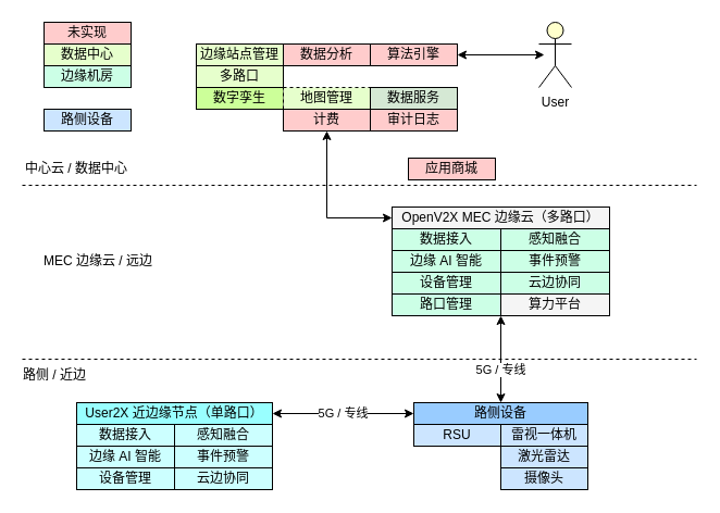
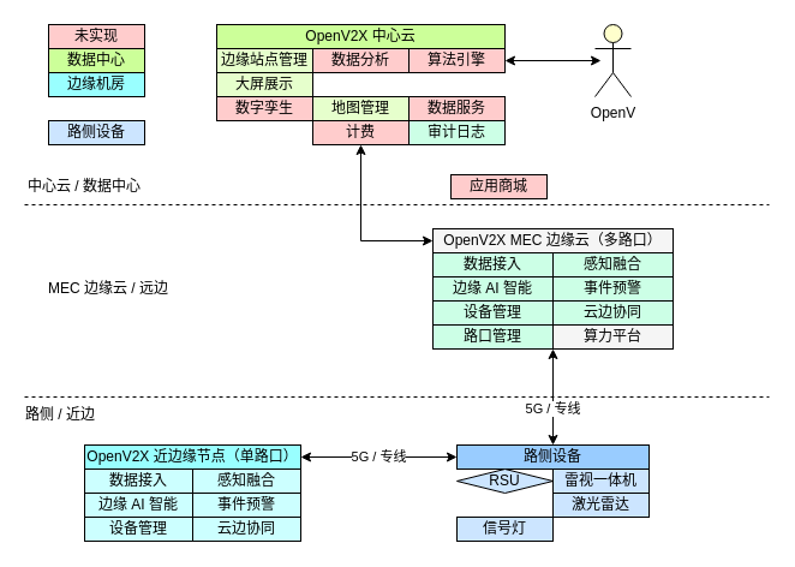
  <mxCell id="0" />
  <mxCell id="1" parent="0" />
- <mxCell id="2" value="User2X 近边缘节点（单路口）" style="rounded=0;whiteSpace=wrap;html=1;fillColor=#99FFFF;" parent="1" vertex="1"><mxGeometry x="70" y="370" width="180" height="20" as="geometry" /></mxCell>
+ <mxCell id="2" value="OpenV2X 近边缘节点（单路口）" style="rounded=0;whiteSpace=wrap;html=1;fillColor=#99FFFF;" parent="1" vertex="1"><mxGeometry x="70" y="370" width="180" height="20" as="geometry" /></mxCell>
  <mxCell id="3" value="云边协同" style="rounded=0;whiteSpace=wrap;html=1;fillColor=#CCFFFF;" parent="1" vertex="1"><mxGeometry x="160" y="430" width="90" height="20" as="geometry" /></mxCell>
  <mxCell id="4" value="数据接入" style="rounded=0;whiteSpace=wrap;html=1;fillColor=#CCFFFF;" parent="1" vertex="1"><mxGeometry x="70" y="390" width="90" height="20" as="geometry" /></mxCell>
  <mxCell id="5" value="感知融合" style="rounded=0;whiteSpace=wrap;html=1;fillColor=#CCFFFF;" parent="1" vertex="1"><mxGeometry x="160" y="390" width="90" height="20" as="geometry" /></mxCell>
  <mxCell id="6" value="边缘 AI 智能" style="rounded=0;whiteSpace=wrap;html=1;fillColor=#CCFFFF;" parent="1" vertex="1"><mxGeometry x="70" y="410" width="90" height="20" as="geometry" /></mxCell>
  <mxCell id="7" value="事件预警" style="rounded=0;whiteSpace=wrap;html=1;fillColor=#CCFFFF;" parent="1" vertex="1"><mxGeometry x="160" y="410" width="90" height="20" as="geometry" /></mxCell>
  <mxCell id="8" value="设备管理" style="rounded=0;whiteSpace=wrap;html=1;fillColor=#CCFFFF;" parent="1" vertex="1"><mxGeometry x="70" y="430" width="90" height="20" as="geometry" /></mxCell>
  <mxCell id="9" value="路侧设备" style="rounded=0;whiteSpace=wrap;html=1;fillColor=#99CCFF;" parent="1" vertex="1"><mxGeometry x="380" y="370" width="160" height="20" as="geometry" /></mxCell>
- <mxCell id="10" value="RSU" style="rounded=0;whiteSpace=wrap;html=1;fillColor=#CCE5FF;" parent="1" vertex="1"><mxGeometry x="380" y="390" width="80" height="20" as="geometry" /></mxCell>
- <mxCell id="11" value="摄像头" style="rounded=0;whiteSpace=wrap;html=1;fillColor=#CCE5FF;" parent="1" vertex="1"><mxGeometry x="460" y="430" width="80" height="20" as="geometry" /></mxCell>
+ <mxCell id="10" value="RSU" style="rhombus;whiteSpace=wrap;html=1;fillColor=#CCE5FF;" parent="1" vertex="1"><mxGeometry x="380" y="390" width="80" height="20" as="geometry" /></mxCell>
  <mxCell id="12" value="激光雷达" style="rounded=0;whiteSpace=wrap;html=1;fillColor=#CCE5FF;" parent="1" vertex="1"><mxGeometry x="460" y="410" width="80" height="20" as="geometry" /></mxCell>
+ <mxCell id="13" value="信号灯" style="rounded=0;whiteSpace=wrap;html=1;fillColor=#CCE5FF;" parent="1" vertex="1"><mxGeometry x="380" y="430" width="80" height="20" as="geometry" /></mxCell>
  <mxCell id="14" value="5G / 专线" style="endArrow=classic;startArrow=classic;html=1;rounded=0;exitX=1;exitY=0.5;exitDx=0;exitDy=0;entryX=0;entryY=0.5;entryDx=0;entryDy=0;" parent="1" source="2" target="9" edge="1"><mxGeometry width="50" height="50" relative="1" as="geometry"><mxPoint x="420" y="320" as="sourcePoint" /><mxPoint x="470" y="270" as="targetPoint" /></mxGeometry></mxCell>
  <mxCell id="15" value="雷视一体机" style="rounded=0;whiteSpace=wrap;html=1;fillColor=#CCE5FF;" parent="1" vertex="1"><mxGeometry x="460" y="390" width="80" height="20" as="geometry" /></mxCell>
  <mxCell id="16" value="OpenV2X MEC 边缘云（多路口）" style="rounded=0;whiteSpace=wrap;html=1;fillColor=#f5f5f5;" parent="1" vertex="1"><mxGeometry x="360" y="190" width="200" height="20" as="geometry" /></mxCell>
  <mxCell id="17" value="云边协同" style="rounded=0;whiteSpace=wrap;html=1;fillColor=#CCFFE6;" parent="1" vertex="1"><mxGeometry x="460" y="250" width="100" height="20" as="geometry" /></mxCell>
  <mxCell id="18" value="数据接入" style="rounded=0;whiteSpace=wrap;html=1;fillColor=#CCFFE6;" parent="1" vertex="1"><mxGeometry x="360" y="210" width="100" height="20" as="geometry" /></mxCell>
  <mxCell id="19" value="感知融合" style="rounded=0;whiteSpace=wrap;html=1;fillColor=#CCFFE6;" parent="1" vertex="1"><mxGeometry x="460" y="210" width="100" height="20" as="geometry" /></mxCell>
  <mxCell id="20" value="边缘 AI 智能" style="rounded=0;whiteSpace=wrap;html=1;fillColor=#CCFFE6;" parent="1" vertex="1"><mxGeometry x="360" y="230" width="100" height="20" as="geometry" /></mxCell>
  <mxCell id="21" value="事件预警" style="rounded=0;whiteSpace=wrap;html=1;fillColor=#CCFFE6;" parent="1" vertex="1"><mxGeometry x="460" y="230" width="100" height="20" as="geometry" /></mxCell>
  <mxCell id="22" value="设备管理" style="rounded=0;whiteSpace=wrap;html=1;fillColor=#CCFFE6;" parent="1" vertex="1"><mxGeometry x="360" y="250" width="100" height="20" as="geometry" /></mxCell>
  <mxCell id="23" value="5G / 专线" style="endArrow=classic;startArrow=classic;html=1;rounded=0;exitX=0.5;exitY=0;exitDx=0;exitDy=0;" parent="1" source="9" edge="1"><mxGeometry x="-0.25" width="50" height="50" relative="1" as="geometry"><mxPoint x="420" y="320" as="sourcePoint" /><mxPoint x="460" y="290" as="targetPoint" /><mxPoint as="offset" /></mxGeometry></mxCell>
  <mxCell id="24" value="" style="endArrow=none;dashed=1;html=1;rounded=0;" parent="1" edge="1"><mxGeometry width="50" height="50" relative="1" as="geometry"><mxPoint x="20" y="330" as="sourcePoint" /><mxPoint x="640" y="330" as="targetPoint" /></mxGeometry></mxCell>
  <mxCell id="25" value="路口管理" style="rounded=0;whiteSpace=wrap;html=1;fillColor=#CCFFE6;" parent="1" vertex="1"><mxGeometry x="360" y="270" width="100" height="20" as="geometry" /></mxCell>
  <mxCell id="26" value="算力平台" style="rounded=0;whiteSpace=wrap;html=1;fillColor=#f5f5f5;" parent="1" vertex="1"><mxGeometry x="460" y="270" width="100" height="20" as="geometry" /></mxCell>
  <mxCell id="27" value="路侧 / 近边" style="text;html=1;strokeColor=none;fillColor=none;align=center;verticalAlign=middle;whiteSpace=wrap;rounded=0;" parent="1" vertex="1"><mxGeometry x="20" y="330" width="60" height="30" as="geometry" /></mxCell>
  <mxCell id="28" value="MEC 边缘云 / 远边" style="text;html=1;strokeColor=none;fillColor=none;align=center;verticalAlign=middle;whiteSpace=wrap;rounded=0;" parent="1" vertex="1"><mxGeometry x="35" y="225" width="110" height="30" as="geometry" /></mxCell>
  <mxCell id="29" value="" style="endArrow=none;dashed=1;html=1;rounded=0;" parent="1" edge="1"><mxGeometry width="50" height="50" relative="1" as="geometry"><mxPoint x="20" y="170" as="sourcePoint" /><mxPoint x="640" y="170" as="targetPoint" /></mxGeometry></mxCell>
  <mxCell id="30" value="中心云 / 数据中心" style="text;html=1;strokeColor=none;fillColor=none;align=center;verticalAlign=middle;whiteSpace=wrap;rounded=0;" parent="1" vertex="1"><mxGeometry x="20" y="140" width="100" height="30" as="geometry" /></mxCell>
+ <mxCell id="31" value="OpenV2X 中心云" style="rounded=0;whiteSpace=wrap;html=1;fillColor=#CCFF99;" parent="1" vertex="1"><mxGeometry x="180" y="20" width="240" height="20" as="geometry" /></mxCell>
  <mxCell id="32" value="边缘站点管理" style="rounded=0;whiteSpace=wrap;html=1;fillColor=#E6FFCC;" parent="1" vertex="1"><mxGeometry x="180" y="40" width="80" height="20" as="geometry" /></mxCell>
  <mxCell id="33" value="数据分析" style="rounded=0;whiteSpace=wrap;html=1;fillColor=#FFCCCC;" parent="1" vertex="1"><mxGeometry x="260" y="40" width="80" height="20" as="geometry" /></mxCell>
- <mxCell id="34" value="多路口" style="rounded=0;whiteSpace=wrap;html=1;fillColor=#E6FFCC;" parent="1" vertex="1"><mxGeometry x="180" y="60" width="80" height="20" as="geometry" /></mxCell>
- <mxCell id="35" value="数字孪生" style="rounded=0;whiteSpace=wrap;html=1;fillColor=#ccff99;" parent="1" vertex="1"><mxGeometry x="180" y="80" width="80" height="20" as="geometry" /></mxCell>
- <mxCell id="36" value="地图管理" style="rounded=0;whiteSpace=wrap;html=1;fillColor=#E6FFCC;dashed=1;" parent="1" vertex="1"><mxGeometry x="260" y="80" width="80" height="20" as="geometry" /></mxCell>
+ <mxCell id="34" value="大屏展示" style="rounded=0;whiteSpace=wrap;html=1;fillColor=#E6FFCC;" parent="1" vertex="1"><mxGeometry x="180" y="60" width="80" height="20" as="geometry" /></mxCell>
+ <mxCell id="35" value="数字孪生" style="rounded=0;whiteSpace=wrap;html=1;fillColor=#FFCCCC;" parent="1" vertex="1"><mxGeometry x="180" y="80" width="80" height="20" as="geometry" /></mxCell>
+ <mxCell id="36" value="地图管理" style="rounded=0;whiteSpace=wrap;html=1;fillColor=#E6FFCC;" parent="1" vertex="1"><mxGeometry x="260" y="80" width="80" height="20" as="geometry" /></mxCell>
  <mxCell id="37" value="计费" style="rounded=0;whiteSpace=wrap;html=1;fillColor=#FFCCCC;" parent="1" vertex="1"><mxGeometry x="260" y="100" width="80" height="20" as="geometry" /></mxCell>
  <mxCell id="38" value="算法引擎" style="rounded=0;whiteSpace=wrap;html=1;fillColor=#FFCCCC;" parent="1" vertex="1"><mxGeometry x="340" y="40" width="80" height="20" as="geometry" /></mxCell>
  <mxCell id="39" value="应用商城" style="rounded=0;whiteSpace=wrap;html=1;fillColor=#FFCCCC;" parent="1" vertex="1"><mxGeometry x="375" y="145" width="80" height="20" as="geometry" /></mxCell>
- <mxCell id="40" value="数据服务" style="rounded=0;whiteSpace=wrap;html=1;fillColor=#d5e8d4;" parent="1" vertex="1"><mxGeometry x="340" y="80" width="80" height="20" as="geometry" /></mxCell>
- <mxCell id="41" value="审计日志" style="rounded=0;whiteSpace=wrap;html=1;fillColor=#FFCCCC;" parent="1" vertex="1"><mxGeometry x="340" y="100" width="80" height="20" as="geometry" /></mxCell>
+ <mxCell id="40" value="数据服务" style="rounded=0;whiteSpace=wrap;html=1;fillColor=#FFCCCC;" parent="1" vertex="1"><mxGeometry x="340" y="80" width="80" height="20" as="geometry" /></mxCell>
+ <mxCell id="41" value="审计日志" style="rounded=0;whiteSpace=wrap;html=1;fillColor=#ccffe6;" parent="1" vertex="1"><mxGeometry x="340" y="100" width="80" height="20" as="geometry" /></mxCell>
  <mxCell id="42" value="" style="endArrow=classic;startArrow=classic;html=1;rounded=0;entryX=0.5;entryY=1;entryDx=0;entryDy=0;" parent="1" target="37" edge="1"><mxGeometry width="50" height="50" relative="1" as="geometry"><mxPoint x="360" y="200" as="sourcePoint" /><mxPoint x="490" y="250" as="targetPoint" /><Array as="points"><mxPoint x="300" y="200" /></Array></mxGeometry></mxCell>
- <mxCell id="43" value="User" style="shape=umlActor;verticalLabelPosition=bottom;verticalAlign=top;html=1;outlineConnect=0;fillColor=#FFFFCC;" parent="1" vertex="1"><mxGeometry x="495" y="20" width="30" height="60" as="geometry" /></mxCell>
+ <mxCell id="43" value="OpenV" style="shape=umlActor;verticalLabelPosition=bottom;verticalAlign=top;html=1;outlineConnect=0;fillColor=#FFFFCC;" parent="1" vertex="1"><mxGeometry x="495" y="20" width="30" height="60" as="geometry" /></mxCell>
  <mxCell id="44" value="" style="endArrow=classic;startArrow=classic;html=1;rounded=0;exitX=1;exitY=0.5;exitDx=0;exitDy=0;" parent="1" source="38" edge="1"><mxGeometry width="50" height="50" relative="1" as="geometry"><mxPoint x="440" y="50" as="sourcePoint" /><mxPoint x="500" y="50" as="targetPoint" /></mxGeometry></mxCell>
  <mxCell id="45" value="未实现" style="rounded=0;whiteSpace=wrap;html=1;fillColor=#FFCCCC;" parent="1" vertex="1"><mxGeometry x="40" y="20" width="80" height="20" as="geometry" /></mxCell>
- <mxCell id="46" value="数据中心" style="rounded=0;whiteSpace=wrap;html=1;fillColor=#E6FFCC;" parent="1" vertex="1"><mxGeometry x="40" y="40" width="80" height="20" as="geometry" /></mxCell>
- <mxCell id="47" value="边缘机房" style="rounded=0;whiteSpace=wrap;html=1;fillColor=#CCFFE6;" parent="1" vertex="1"><mxGeometry x="40" y="60" width="80" height="20" as="geometry" /></mxCell>
+ <mxCell id="46" value="数据中心" style="rounded=0;whiteSpace=wrap;html=1;fillColor=#ccff99;" parent="1" vertex="1"><mxGeometry x="40" y="40" width="80" height="20" as="geometry" /></mxCell>
+ <mxCell id="47" value="边缘机房" style="rounded=0;whiteSpace=wrap;html=1;fillColor=#99ffff;" parent="1" vertex="1"><mxGeometry x="40" y="60" width="80" height="20" as="geometry" /></mxCell>
  <mxCell id="48" value="路侧设备" style="rounded=0;whiteSpace=wrap;html=1;fillColor=#CCE5FF;" parent="1" vertex="1"><mxGeometry x="40" y="100" width="80" height="20" as="geometry" /></mxCell>
